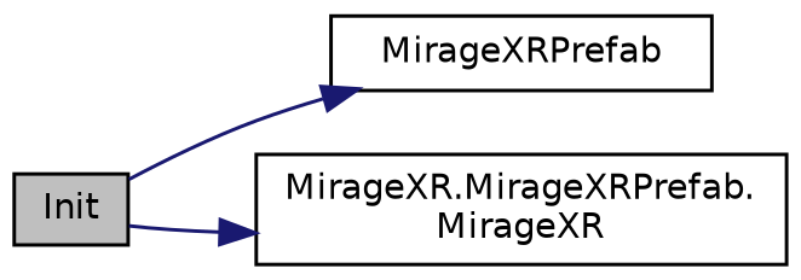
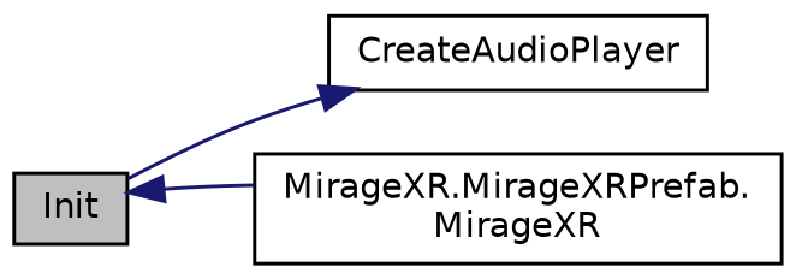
  digraph {
    rankdir=LR
    node [color=black fillcolor=white fontname=Helvetica fontsize=10 shape=record style=filled]
    edge [color=midnightblue fontname=Helvetica fontsize=10 labelfontname=Helvetica labelfontsize=10 style=solid]
    n1 [fillcolor=grey75 fontcolor=black height=0.2 label=Init width=0.4]
-   n2 [height=0.2 label=MirageXRPrefab width=0.4]
+   n2 [height=0.2 label=CreateAudioPlayer width=0.4]
    n3 [height=0.2 label="MirageXR.MirageXRPrefab.\lMirageXR" width=0.4]
    n1 -> n2
-   n1 -> n3
+   n3 -> n1
  }
